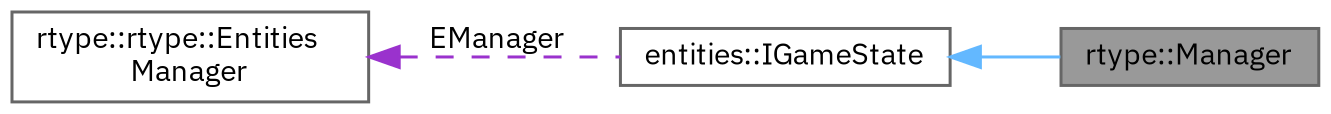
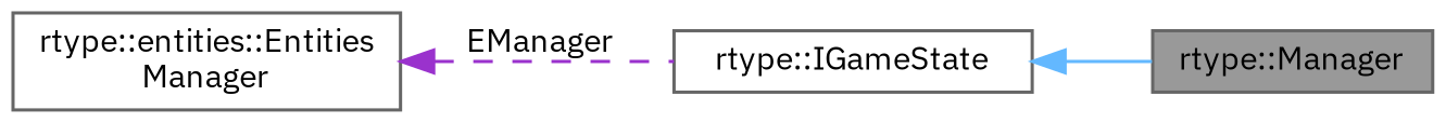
  digraph {
    fontname="IBM Plex Sans"
    rankdir=LR
    node [color=gray40 fillcolor=white fontname="IBM Plex Sans" fontsize=10 shape=box style=filled]
    edge [dir=back fontname="IBM Plex Sans" fontsize=10 labelfontname=Helvetica labelfontsize=10]
    n1 [fillcolor=grey60 fontcolor=black height=0.2 label="rtype::Manager" width=0.4]
-   n2 [height=0.2 label="entities::IGameState" width=0.4]
-   n3 [height=0.2 label="rtype::rtype::Entities\lManager" width=0.4]
+   n2 [height=0.2 label="rtype::IGameState" width=0.4]
+   n3 [height=0.2 label="rtype::entities::Entities\lManager" width=0.4]
    n2 -> n1 [color=steelblue1 style=solid]
    n3 -> n2 [color=darkorchid3 label=" EManager" style=dashed]
  }
